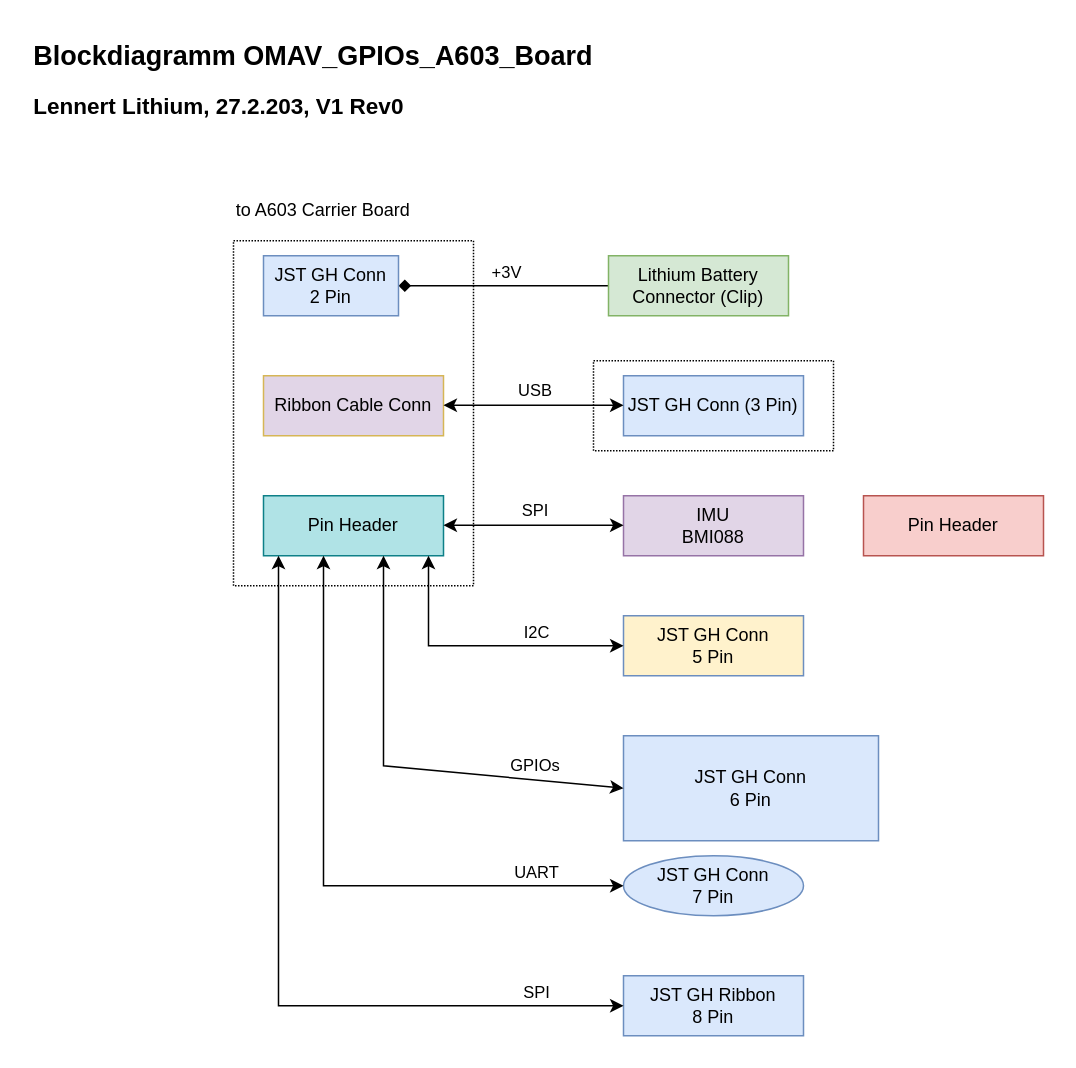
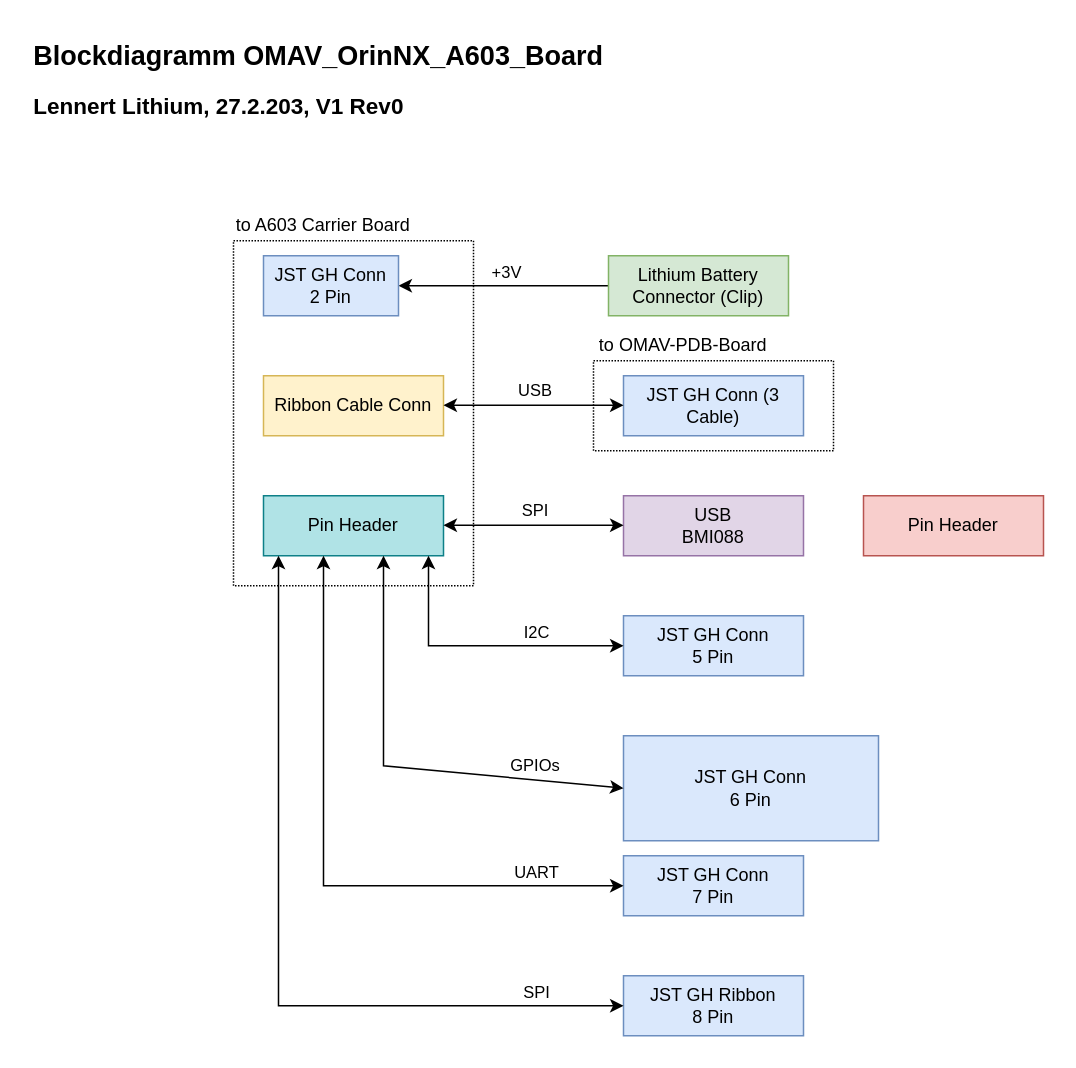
  <mxCell id="0" />
  <mxCell id="1" parent="0" />
  <mxCell id="2" value="&lt;blockquote style=&quot;margin: 0 0 0 40px ; border: none ; padding: 0px&quot;&gt;&lt;blockquote style=&quot;margin: 0 0 0 40px ; border: none ; padding: 0px&quot;&gt;&lt;blockquote style=&quot;margin: 0 0 0 40px ; border: none ; padding: 0px&quot;&gt;&lt;blockquote style=&quot;margin: 0 0 0 40px ; border: none ; padding: 0px&quot;&gt;&lt;br&gt;&lt;/blockquote&gt;&lt;/blockquote&gt;&lt;/blockquote&gt;&lt;/blockquote&gt;" style="rounded=0;whiteSpace=wrap;html=1;fontSize=12;fillColor=none;dashed=1;dashPattern=1 1;fontColor=#000000;strokeColor=#000000;" parent="1" vertex="1"><mxGeometry x="155" y="160" width="160" height="230" as="geometry" /></mxCell>
  <mxCell id="3" value="&lt;blockquote style=&quot;margin: 0 0 0 40px ; border: none ; padding: 0px&quot;&gt;&lt;blockquote style=&quot;margin: 0 0 0 40px ; border: none ; padding: 0px&quot;&gt;&lt;blockquote style=&quot;margin: 0 0 0 40px ; border: none ; padding: 0px&quot;&gt;&lt;blockquote style=&quot;margin: 0 0 0 40px ; border: none ; padding: 0px&quot;&gt;&lt;br&gt;&lt;/blockquote&gt;&lt;/blockquote&gt;&lt;/blockquote&gt;&lt;/blockquote&gt;" style="rounded=0;whiteSpace=wrap;html=1;fontSize=12;fillColor=none;dashed=1;dashPattern=1 1;fontColor=#000000;strokeColor=#000000;" parent="1" vertex="1"><mxGeometry x="395" y="240" width="160" height="60" as="geometry" /></mxCell>
  <mxCell id="4" value="&lt;font style=&quot;&quot;&gt;&lt;b style=&quot;&quot;&gt;&lt;font style=&quot;font-size: 15px;&quot;&gt;Lennert Lithium, 27.2.203, V1 Rev0&lt;/font&gt;&lt;/b&gt;&lt;/font&gt;" style="text;html=1;strokeColor=none;fillColor=none;align=left;verticalAlign=middle;whiteSpace=wrap;rounded=0;" parent="1" vertex="1"><mxGeometry x="20" y="60" width="430" height="20" as="geometry" /></mxCell>
- <mxCell id="5" value="&lt;span style=&quot;font-size: 18px;&quot;&gt;&lt;b&gt;Blockdiagramm OMAV_GPIOs_A603_Board&lt;/b&gt;&lt;/span&gt;" style="text;whiteSpace=wrap;html=1;" parent="1" vertex="1"><mxGeometry x="20" y="20" width="475" height="50" as="geometry" /></mxCell>
- <mxCell id="6" style="edgeStyle=orthogonalEdgeStyle;rounded=0;orthogonalLoop=1;jettySize=auto;html=1;exitX=0;exitY=0.5;exitDx=0;exitDy=0;entryX=1;entryY=0.5;entryDx=0;entryDy=0;endArrow=diamond;" parent="1" source="8" target="33" edge="1"><mxGeometry relative="1" as="geometry"><mxPoint x="335" y="189.966" as="targetPoint" /></mxGeometry></mxCell>
+ <mxCell id="5" value="&lt;span style=&quot;font-size: 18px;&quot;&gt;&lt;b&gt;Blockdiagramm OMAV_OrinNX_A603_Board&lt;/b&gt;&lt;/span&gt;" style="text;whiteSpace=wrap;html=1;" parent="1" vertex="1"><mxGeometry x="20" y="20" width="475" height="50" as="geometry" /></mxCell>
+ <mxCell id="6" style="edgeStyle=orthogonalEdgeStyle;rounded=0;orthogonalLoop=1;jettySize=auto;html=1;exitX=0;exitY=0.5;exitDx=0;exitDy=0;entryX=1;entryY=0.5;entryDx=0;entryDy=0;" parent="1" source="8" target="33" edge="1"><mxGeometry relative="1" as="geometry"><mxPoint x="335" y="189.966" as="targetPoint" /></mxGeometry></mxCell>
  <mxCell id="7" value="+3V" style="edgeLabel;html=1;align=center;verticalAlign=middle;resizable=0;points=[];" parent="6" vertex="1" connectable="0"><mxGeometry x="-0.148" y="1" relative="1" as="geometry"><mxPoint x="-9" y="-11" as="offset" /></mxGeometry></mxCell>
  <mxCell id="8" value="Lithium Battery Connector (Clip)" style="rounded=0;whiteSpace=wrap;html=1;fillColor=#d5e8d4;strokeColor=#82b366;fontColor=#000000;" parent="1" vertex="1"><mxGeometry x="405" y="170" width="120" height="40" as="geometry" /></mxCell>
- <mxCell id="9" value="JST GH Conn (&lt;span style=&quot;background-color: initial;&quot;&gt;3 Pin)&lt;/span&gt;" style="rounded=0;whiteSpace=wrap;html=1;fillColor=#dae8fc;strokeColor=#6c8ebf;fontColor=#000000;" parent="1" vertex="1"><mxGeometry x="415" y="250" width="120" height="40" as="geometry" /></mxCell>
- <mxCell id="10" value="&lt;span style=&quot;background-color: initial;&quot;&gt;Ribbon Cable Conn&lt;/span&gt;" style="rounded=0;whiteSpace=wrap;html=1;fillColor=#e1d5e7;strokeColor=#d6b656;fontColor=#000000;" parent="1" vertex="1"><mxGeometry x="175" y="250" width="120" height="40" as="geometry" /></mxCell>
+ <mxCell id="9" value="JST GH Conn (&lt;span style=&quot;background-color: initial;&quot;&gt;3 Cable)&lt;/span&gt;" style="rounded=0;whiteSpace=wrap;html=1;fillColor=#dae8fc;strokeColor=#6c8ebf;fontColor=#000000;" parent="1" vertex="1"><mxGeometry x="415" y="250" width="120" height="40" as="geometry" /></mxCell>
+ <mxCell id="10" value="&lt;span style=&quot;background-color: initial;&quot;&gt;Ribbon Cable Conn&lt;/span&gt;" style="rounded=0;whiteSpace=wrap;html=1;fillColor=#fff2cc;strokeColor=#d6b656;fontColor=#000000;" parent="1" vertex="1"><mxGeometry x="175" y="250" width="120" height="40" as="geometry" /></mxCell>
  <mxCell id="11" value="&lt;span style=&quot;background-color: initial;&quot;&gt;Pin Header&lt;/span&gt;" style="rounded=0;whiteSpace=wrap;html=1;fillColor=#b0e3e6;strokeColor=#0e8088;fontColor=#000000;" parent="1" vertex="1"><mxGeometry x="175" y="330" width="120" height="40" as="geometry" /></mxCell>
  <mxCell id="12" value="Pin Header" style="rounded=0;whiteSpace=wrap;html=1;fillColor=#f8cecc;strokeColor=#b85450;fontColor=#000000;" parent="1" vertex="1"><mxGeometry x="575" y="330" width="120" height="40" as="geometry" /></mxCell>
- <mxCell id="13" value="JST GH Conn&lt;div&gt;5 Pin&lt;/div&gt;" style="rounded=0;whiteSpace=wrap;html=1;fillColor=#fff2cc;strokeColor=#6c8ebf;fontColor=#000000;" parent="1" vertex="1"><mxGeometry x="415" y="410" width="120" height="40" as="geometry" /></mxCell>
- <mxCell id="14" value="IMU&lt;br&gt;BMI088" style="rounded=0;whiteSpace=wrap;html=1;fillColor=#e1d5e7;strokeColor=#9673a6;fontColor=#000000;" parent="1" vertex="1"><mxGeometry x="415" y="330" width="120" height="40" as="geometry" /></mxCell>
+ <mxCell id="13" value="JST GH Conn&lt;div&gt;5 Pin&lt;/div&gt;" style="rounded=0;whiteSpace=wrap;html=1;fillColor=#dae8fc;strokeColor=#6c8ebf;fontColor=#000000;" parent="1" vertex="1"><mxGeometry x="415" y="410" width="120" height="40" as="geometry" /></mxCell>
+ <mxCell id="14" value="USB&lt;br&gt;BMI088" style="rounded=0;whiteSpace=wrap;html=1;fillColor=#e1d5e7;strokeColor=#9673a6;fontColor=#000000;" parent="1" vertex="1"><mxGeometry x="415" y="330" width="120" height="40" as="geometry" /></mxCell>
  <mxCell id="15" style="edgeStyle=orthogonalEdgeStyle;rounded=0;orthogonalLoop=1;jettySize=auto;html=1;exitX=0.5;exitY=1;exitDx=0;exitDy=0;" parent="1" source="13" target="13" edge="1"><mxGeometry relative="1" as="geometry" /></mxCell>
  <mxCell id="16" value="JST GH Conn&lt;div&gt;6 Pin&lt;/div&gt;" style="rounded=0;whiteSpace=wrap;html=1;fillColor=#dae8fc;strokeColor=#6c8ebf;fontColor=#000000;" parent="1" vertex="1"><mxGeometry x="415" y="490" width="170" height="70" as="geometry" /></mxCell>
- <mxCell id="17" value="JST GH Conn&lt;div&gt;7 Pin&lt;/div&gt;" style="ellipse;whiteSpace=wrap;html=1;fillColor=#dae8fc;strokeColor=#6c8ebf;fontColor=#000000;" parent="1" vertex="1"><mxGeometry x="415" y="570" width="120" height="40" as="geometry" /></mxCell>
+ <mxCell id="17" value="JST GH Conn&lt;div&gt;7 Pin&lt;/div&gt;" style="rounded=0;whiteSpace=wrap;html=1;fillColor=#dae8fc;strokeColor=#6c8ebf;fontColor=#000000;" parent="1" vertex="1"><mxGeometry x="415" y="570" width="120" height="40" as="geometry" /></mxCell>
  <mxCell id="18" value="JST GH Ribbon&lt;div&gt;8 Pin&lt;/div&gt;" style="rounded=0;whiteSpace=wrap;html=1;fillColor=#dae8fc;strokeColor=#6c8ebf;fontColor=#000000;" parent="1" vertex="1"><mxGeometry x="415" y="650" width="120" height="40" as="geometry" /></mxCell>
  <mxCell id="19" value="" style="endArrow=classic;startArrow=classic;html=1;rounded=0;entryX=0;entryY=0.5;entryDx=0;entryDy=0;" parent="1" edge="1"><mxGeometry width="50" height="50" relative="1" as="geometry"><mxPoint x="295" y="269.64" as="sourcePoint" /><mxPoint x="415" y="269.64" as="targetPoint" /></mxGeometry></mxCell>
  <mxCell id="20" value="USB" style="edgeLabel;html=1;align=center;verticalAlign=middle;resizable=0;points=[];" parent="19" vertex="1" connectable="0"><mxGeometry x="-0.049" y="2" relative="1" as="geometry"><mxPoint x="3" y="-8" as="offset" /></mxGeometry></mxCell>
  <mxCell id="21" value="" style="endArrow=classic;startArrow=classic;html=1;rounded=0;entryX=0;entryY=0.5;entryDx=0;entryDy=0;" parent="1" edge="1"><mxGeometry width="50" height="50" relative="1" as="geometry"><mxPoint x="295" y="349.64" as="sourcePoint" /><mxPoint x="415" y="349.64" as="targetPoint" /></mxGeometry></mxCell>
  <mxCell id="22" value="SPI" style="edgeLabel;html=1;align=center;verticalAlign=middle;resizable=0;points=[];" parent="21" vertex="1" connectable="0"><mxGeometry x="-0.13" y="2" relative="1" as="geometry"><mxPoint x="8" y="-8" as="offset" /></mxGeometry></mxCell>
- <mxCell id="23" value="&lt;font style=&quot;font-size: 12px&quot;&gt;to A603 Carrier Board&lt;/font&gt;" style="text;html=1;strokeColor=none;fillColor=none;align=center;verticalAlign=middle;whiteSpace=wrap;rounded=0;fontColor=#000000;" parent="1" vertex="1"><mxGeometry x="135" y="130" width="160" height="20" as="geometry" /></mxCell>
+ <mxCell id="23" value="&lt;font style=&quot;font-size: 12px&quot;&gt;to A603 Carrier Board&lt;/font&gt;" style="text;html=1;strokeColor=none;fillColor=none;align=center;verticalAlign=middle;whiteSpace=wrap;rounded=0;fontColor=#000000;" parent="1" vertex="1"><mxGeometry x="135" y="140" width="160" height="20" as="geometry" /></mxCell>
  <mxCell id="24" value="" style="endArrow=classic;startArrow=classic;html=1;rounded=0;exitX=0;exitY=0.5;exitDx=0;exitDy=0;" parent="1" source="13" edge="1"><mxGeometry width="50" height="50" relative="1" as="geometry"><mxPoint x="235" y="420" as="sourcePoint" /><mxPoint x="285" y="370" as="targetPoint" /><Array as="points"><mxPoint x="285" y="430" /></Array></mxGeometry></mxCell>
  <mxCell id="25" value="I2C" style="edgeLabel;html=1;align=center;verticalAlign=middle;resizable=0;points=[];" parent="24" vertex="1" connectable="0"><mxGeometry x="-0.258" relative="1" as="geometry"><mxPoint x="11" y="-10" as="offset" /></mxGeometry></mxCell>
  <mxCell id="26" value="" style="endArrow=classic;startArrow=classic;html=1;rounded=0;exitX=0;exitY=0.5;exitDx=0;exitDy=0;" parent="1" source="16" edge="1"><mxGeometry width="50" height="50" relative="1" as="geometry"><mxPoint x="385" y="430" as="sourcePoint" /><mxPoint x="255" y="370" as="targetPoint" /><Array as="points"><mxPoint x="255" y="510" /></Array></mxGeometry></mxCell>
  <mxCell id="27" value="GPIOs" style="edgeLabel;html=1;align=center;verticalAlign=middle;resizable=0;points=[];" parent="26" vertex="1" connectable="0"><mxGeometry x="-0.6" y="-2" relative="1" as="geometry"><mxPoint y="-8" as="offset" /></mxGeometry></mxCell>
  <mxCell id="28" value="" style="endArrow=classic;startArrow=classic;html=1;rounded=0;exitX=0;exitY=0.5;exitDx=0;exitDy=0;" parent="1" source="17" edge="1"><mxGeometry width="50" height="50" relative="1" as="geometry"><mxPoint x="375" y="510" as="sourcePoint" /><mxPoint x="215" y="370" as="targetPoint" /><Array as="points"><mxPoint x="215" y="590" /></Array></mxGeometry></mxCell>
  <mxCell id="29" value="UART" style="edgeLabel;html=1;align=center;verticalAlign=middle;resizable=0;points=[];" parent="28" vertex="1" connectable="0"><mxGeometry x="-0.719" y="-1" relative="1" as="geometry"><mxPoint y="-9" as="offset" /></mxGeometry></mxCell>
  <mxCell id="30" value="" style="endArrow=classic;startArrow=classic;html=1;rounded=0;exitX=0;exitY=0.5;exitDx=0;exitDy=0;" parent="1" source="18" edge="1"><mxGeometry width="50" height="50" relative="1" as="geometry"><mxPoint x="385" y="590" as="sourcePoint" /><mxPoint x="185" y="370" as="targetPoint" /><Array as="points"><mxPoint x="185" y="670" /></Array></mxGeometry></mxCell>
  <mxCell id="31" value="SPI" style="edgeLabel;html=1;align=center;verticalAlign=middle;resizable=0;points=[];" parent="30" vertex="1" connectable="0"><mxGeometry x="-0.777" relative="1" as="geometry"><mxPoint y="-10" as="offset" /></mxGeometry></mxCell>
+ <mxCell id="32" value="to OMAV-PDB-Board" style="text;html=1;strokeColor=none;fillColor=none;align=center;verticalAlign=middle;whiteSpace=wrap;rounded=0;fontColor=#000000;" parent="1" vertex="1"><mxGeometry x="375" y="220" width="160" height="20" as="geometry" /></mxCell>
  <mxCell id="33" value="JST GH Conn&lt;div&gt;2 Pin&lt;/div&gt;" style="rounded=0;whiteSpace=wrap;html=1;fillColor=#dae8fc;strokeColor=#6c8ebf;fontColor=#000000;" parent="1" vertex="1"><mxGeometry x="175" y="170" width="90" height="40" as="geometry" /></mxCell>
